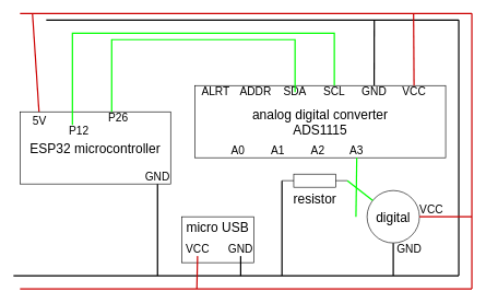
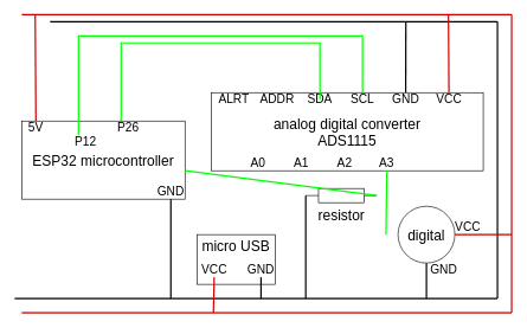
  <mxCell id="0" />
  <mxCell id="1" parent="0" />
  <mxCell id="2" value="" style="endArrow=none;html=1;strokeWidth=2;strokeColor=#CC0000;" parent="1" edge="1"><mxGeometry width="50" height="50" relative="1" as="geometry"><mxPoint x="30" y="20" as="sourcePoint" /><mxPoint x="720" y="20" as="targetPoint" /></mxGeometry></mxCell>
  <mxCell id="3" value="" style="endArrow=none;html=1;strokeWidth=2;strokeColor=#CC0000;" parent="1" edge="1"><mxGeometry width="50" height="50" relative="1" as="geometry"><mxPoint x="720" y="440" as="sourcePoint" /><mxPoint x="720" y="20" as="targetPoint" /></mxGeometry></mxCell>
  <mxCell id="4" value="" style="endArrow=none;html=1;strokeWidth=2;strokeColor=#CC0000;" parent="1" edge="1"><mxGeometry width="50" height="50" relative="1" as="geometry"><mxPoint x="30" y="440" as="sourcePoint" /><mxPoint x="720" y="440" as="targetPoint" /></mxGeometry></mxCell>
  <mxCell id="5" value="" style="endArrow=none;html=1;strokeWidth=2;strokeColor=#CC0000;" parent="1" source="11" edge="1"><mxGeometry width="50" height="50" relative="1" as="geometry"><mxPoint x="730" y="450" as="sourcePoint" /><mxPoint x="49" y="20" as="targetPoint" /></mxGeometry></mxCell>
  <mxCell id="6" value="" style="endArrow=none;html=1;strokeWidth=2;" parent="1" edge="1"><mxGeometry width="50" height="50" relative="1" as="geometry"><mxPoint x="70" y="30" as="sourcePoint" /><mxPoint x="700" y="30" as="targetPoint" /></mxGeometry></mxCell>
  <mxCell id="7" value="" style="endArrow=none;html=1;strokeWidth=2;" parent="1" edge="1"><mxGeometry width="50" height="50" relative="1" as="geometry"><mxPoint x="700" y="420" as="sourcePoint" /><mxPoint x="700" y="30" as="targetPoint" /></mxGeometry></mxCell>
  <mxCell id="8" value="" style="endArrow=none;html=1;strokeWidth=2;" parent="1" edge="1"><mxGeometry width="50" height="50" relative="1" as="geometry"><mxPoint x="700" y="420" as="sourcePoint" /><mxPoint x="20" y="420" as="targetPoint" /></mxGeometry></mxCell>
  <mxCell id="9" value="" style="group" parent="1" vertex="1" connectable="0"><mxGeometry x="30" y="170" width="230" height="110" as="geometry" /></mxCell>
  <mxCell id="10" value="&lt;font style=&quot;font-size: 20px&quot;&gt;ESP32 microcontroller&lt;br&gt;&lt;/font&gt;" style="rounded=0;whiteSpace=wrap;html=1;" parent="9" vertex="1"><mxGeometry width="230" height="110" as="geometry" /></mxCell>
- <mxCell id="11" value="5V" style="text;html=1;strokeColor=none;fillColor=none;align=center;verticalAlign=middle;whiteSpace=wrap;rounded=0;fontSize=17;" parent="9" vertex="1"><mxGeometry x="10" y="5" width="40" height="20" as="geometry" /></mxCell>
+ <mxCell id="11" value="5V" style="text;html=1;strokeColor=none;fillColor=none;align=center;verticalAlign=middle;whiteSpace=wrap;rounded=0;fontSize=17;" parent="9" vertex="1"><mxGeometry width="40" height="20" as="geometry" /></mxCell>
  <mxCell id="12" value="GND" style="text;html=1;strokeColor=none;fillColor=none;align=center;verticalAlign=middle;whiteSpace=wrap;rounded=0;fontSize=17;" parent="9" vertex="1"><mxGeometry x="190" y="90" width="40" height="20" as="geometry" /></mxCell>
  <mxCell id="13" value="P12" style="text;html=1;strokeColor=none;fillColor=none;align=center;verticalAlign=middle;whiteSpace=wrap;rounded=0;fontSize=17;" parent="9" vertex="1"><mxGeometry x="70" y="20" width="40" height="20" as="geometry" /></mxCell>
  <mxCell id="14" value="P26" style="text;html=1;strokeColor=none;fillColor=none;align=center;verticalAlign=middle;whiteSpace=wrap;rounded=0;fontSize=17;" parent="9" vertex="1"><mxGeometry x="130" width="40" height="20" as="geometry" /></mxCell>
  <mxCell id="15" value="" style="endArrow=none;html=1;strokeWidth=2;" parent="1" target="12" edge="1"><mxGeometry width="50" height="50" relative="1" as="geometry"><mxPoint x="240" y="420" as="sourcePoint" /><mxPoint x="710" y="40" as="targetPoint" /></mxGeometry></mxCell>
  <mxCell id="16" value="" style="group" parent="1" vertex="1" connectable="0"><mxGeometry x="310" y="130" width="370" height="110" as="geometry" /></mxCell>
  <mxCell id="17" value="&lt;font style=&quot;font-size: 20px&quot;&gt;analog digital converter&lt;br&gt;ADS1115&lt;/font&gt;" style="rounded=0;whiteSpace=wrap;html=1;" parent="16" vertex="1"><mxGeometry x="-13.214" width="383.214" height="110" as="geometry" /></mxCell>
  <mxCell id="18" value="ADDR" style="text;html=1;strokeColor=none;fillColor=none;align=center;verticalAlign=middle;whiteSpace=wrap;rounded=0;fontSize=17;" parent="16" vertex="1"><mxGeometry x="47.571" width="64.348" height="20" as="geometry" /></mxCell>
  <mxCell id="19" value="GND" style="text;html=1;strokeColor=none;fillColor=none;align=center;verticalAlign=middle;whiteSpace=wrap;rounded=0;fontSize=17;" parent="16" vertex="1"><mxGeometry x="228.607" width="64.348" height="20" as="geometry" /></mxCell>
  <mxCell id="20" value="SCL" style="text;html=1;strokeColor=none;fillColor=none;align=center;verticalAlign=middle;whiteSpace=wrap;rounded=0;fontSize=17;" parent="16" vertex="1"><mxGeometry x="167.821" width="64.348" height="20" as="geometry" /></mxCell>
  <mxCell id="21" value="&lt;div style=&quot;font-size: 17px;&quot;&gt;VCC&lt;/div&gt;" style="text;html=1;strokeColor=none;fillColor=none;align=center;verticalAlign=middle;whiteSpace=wrap;rounded=0;fontSize=17;" parent="16" vertex="1"><mxGeometry x="289.565" width="64.348" height="20" as="geometry" /></mxCell>
  <mxCell id="22" value="SDA" style="text;html=1;strokeColor=none;fillColor=none;align=center;verticalAlign=middle;whiteSpace=wrap;rounded=0;fontSize=17;" parent="16" vertex="1"><mxGeometry x="108.357" width="64.348" height="20" as="geometry" /></mxCell>
  <mxCell id="23" value="ALRT" style="text;html=1;strokeColor=none;fillColor=none;align=center;verticalAlign=middle;whiteSpace=wrap;rounded=0;fontSize=17;" parent="16" vertex="1"><mxGeometry x="-13.214" width="64.354" height="20" as="geometry" /></mxCell>
  <mxCell id="24" value="A1" style="text;html=1;strokeColor=none;fillColor=none;align=center;verticalAlign=middle;whiteSpace=wrap;rounded=0;fontSize=17;" parent="16" vertex="1"><mxGeometry x="81.961" y="90" width="64.348" height="20" as="geometry" /></mxCell>
  <mxCell id="25" value="A3" style="text;html=1;strokeColor=none;fillColor=none;align=center;verticalAlign=middle;whiteSpace=wrap;rounded=0;fontSize=17;" parent="16" vertex="1"><mxGeometry x="202.211" y="90" width="64.348" height="20" as="geometry" /></mxCell>
  <mxCell id="26" value="A2" style="text;html=1;strokeColor=none;fillColor=none;align=center;verticalAlign=middle;whiteSpace=wrap;rounded=0;fontSize=17;" parent="16" vertex="1"><mxGeometry x="142.747" y="90" width="64.348" height="20" as="geometry" /></mxCell>
  <mxCell id="27" value="A0" style="text;html=1;strokeColor=none;fillColor=none;align=center;verticalAlign=middle;whiteSpace=wrap;rounded=0;fontSize=17;" parent="16" vertex="1"><mxGeometry x="21.175" y="90" width="64.354" height="20" as="geometry" /></mxCell>
  <mxCell id="28" value="" style="endArrow=none;html=1;strokeWidth=2;strokeColor=#CC0000;" parent="1" source="21" edge="1"><mxGeometry width="50" height="50" relative="1" as="geometry"><mxPoint x="730" y="450" as="sourcePoint" /><mxPoint x="631" y="21" as="targetPoint" /></mxGeometry></mxCell>
  <mxCell id="29" value="" style="endArrow=none;html=1;strokeWidth=2;" parent="1" source="19" edge="1"><mxGeometry width="50" height="50" relative="1" as="geometry"><mxPoint x="563.188" y="140" as="sourcePoint" /><mxPoint x="571" y="30" as="targetPoint" /></mxGeometry></mxCell>
  <mxCell id="30" value="" style="group" parent="1" vertex="1" connectable="0"><mxGeometry x="157" y="290" width="235" height="110" as="geometry" /></mxCell>
  <mxCell id="31" value="" style="group" parent="30" vertex="1" connectable="0"><mxGeometry x="115" y="40" width="120" height="70" as="geometry" /></mxCell>
  <mxCell id="32" value="" style="rounded=0;whiteSpace=wrap;html=1;" parent="31" vertex="1"><mxGeometry x="5" width="110" height="70" as="geometry" /></mxCell>
  <mxCell id="33" value="GND" style="text;html=1;strokeColor=none;fillColor=none;align=center;verticalAlign=middle;whiteSpace=wrap;rounded=0;fontSize=17;" parent="31" vertex="1"><mxGeometry x="75" y="40" width="40" height="20" as="geometry" /></mxCell>
  <mxCell id="34" value="&lt;div style=&quot;font-size: 17px;&quot;&gt;VCC&lt;/div&gt;" style="text;html=1;strokeColor=none;fillColor=none;align=center;verticalAlign=middle;whiteSpace=wrap;rounded=0;fontSize=17;" parent="31" vertex="1"><mxGeometry x="5.0" y="40" width="48.696" height="20" as="geometry" /></mxCell>
  <mxCell id="35" value="micro USB" style="text;html=1;strokeColor=none;fillColor=none;align=center;verticalAlign=middle;whiteSpace=wrap;rounded=0;fontSize=20;" parent="31" vertex="1"><mxGeometry y="5" width="120" height="20" as="geometry" /></mxCell>
  <mxCell id="36" value="" style="endArrow=none;html=1;strokeWidth=2;" parent="1" target="33" edge="1"><mxGeometry width="50" height="50" relative="1" as="geometry"><mxPoint x="367" y="420" as="sourcePoint" /><mxPoint x="250" y="290" as="targetPoint" /></mxGeometry></mxCell>
  <mxCell id="37" value="" style="endArrow=none;html=1;strokeWidth=2;strokeColor=#CC0000;" parent="1" target="34" edge="1"><mxGeometry width="50" height="50" relative="1" as="geometry"><mxPoint x="300" y="440" as="sourcePoint" /><mxPoint x="59" y="30" as="targetPoint" /></mxGeometry></mxCell>
  <mxCell id="38" style="edgeStyle=orthogonalEdgeStyle;rounded=0;orthogonalLoop=1;jettySize=auto;html=1;strokeColor=#00FF00;strokeWidth=2;fontSize=20;startArrow=none;startFill=0;endArrow=none;endFill=0;" parent="1" source="13" edge="1"><mxGeometry relative="1" as="geometry"><mxPoint x="510" y="130" as="targetPoint" /><mxPoint x="154" y="166" as="sourcePoint" /><Array as="points"><mxPoint x="110" y="50" /><mxPoint x="510" y="50" /></Array></mxGeometry></mxCell>
  <mxCell id="39" style="edgeStyle=orthogonalEdgeStyle;rounded=0;orthogonalLoop=1;jettySize=auto;html=1;strokeColor=#00FF00;strokeWidth=2;fontSize=20;startArrow=none;startFill=0;endArrow=none;endFill=0;" parent="1" source="14" edge="1"><mxGeometry relative="1" as="geometry"><mxPoint x="450" y="140" as="targetPoint" /><mxPoint x="120" y="180" as="sourcePoint" /><Array as="points"><mxPoint x="170" y="60" /><mxPoint x="450" y="60" /><mxPoint x="450" y="140" /></Array></mxGeometry></mxCell>
  <mxCell id="40" value="digital" style="ellipse;whiteSpace=wrap;html=1;aspect=fixed;fontSize=20;" parent="1" vertex="1"><mxGeometry x="560" y="290" width="80" height="80" as="geometry" /></mxCell>
  <mxCell id="41" value="resistor" style="pointerEvents=1;verticalLabelPosition=bottom;shadow=0;dashed=0;align=center;html=1;verticalAlign=top;shape=mxgraph.electrical.resistors.resistor_1;fontSize=20;" parent="1" vertex="1"><mxGeometry x="430" y="265" width="100" height="20" as="geometry" /></mxCell>
- <mxCell id="42" value="" style="endArrow=none;html=1;strokeWidth=2;exitX=1;exitY=0.5;exitDx=0;exitDy=0;exitPerimeter=0;strokeColor=#00FF00;" parent="1" source="41" target="40" edge="1"><mxGeometry width="50" height="50" relative="1" as="geometry"><mxPoint x="517.771" y="140" as="sourcePoint" /><mxPoint x="522" y="40" as="targetPoint" /></mxGeometry></mxCell>
+ <mxCell id="42" value="" style="endArrow=none;html=1;strokeWidth=2;exitX=1;exitY=0.5;exitDx=0;exitDy=0;exitPerimeter=0;strokeColor=#00FF00;" parent="1" source="41" target="10" edge="1"><mxGeometry width="50" height="50" relative="1" as="geometry"><mxPoint x="517.771" y="140" as="sourcePoint" /><mxPoint x="522" y="40" as="targetPoint" /></mxGeometry></mxCell>
  <mxCell id="43" value="" style="endArrow=none;html=1;strokeWidth=2;strokeColor=#00FF00;" parent="1" source="25" edge="1"><mxGeometry width="50" height="50" relative="1" as="geometry"><mxPoint x="540" y="340" as="sourcePoint" /><mxPoint x="543" y="330" as="targetPoint" /></mxGeometry></mxCell>
  <mxCell id="44" value="" style="endArrow=none;html=1;strokeWidth=2;entryX=0;entryY=0.5;entryDx=0;entryDy=0;entryPerimeter=0;" parent="1" target="41" edge="1"><mxGeometry width="50" height="50" relative="1" as="geometry"><mxPoint x="430" y="420" as="sourcePoint" /><mxPoint x="377" y="400" as="targetPoint" /></mxGeometry></mxCell>
  <mxCell id="45" value="" style="endArrow=none;html=1;strokeWidth=2;" parent="1" target="40" edge="1"><mxGeometry width="50" height="50" relative="1" as="geometry"><mxPoint x="600" y="420" as="sourcePoint" /><mxPoint x="440" y="340" as="targetPoint" /></mxGeometry></mxCell>
  <mxCell id="46" value="" style="endArrow=none;html=1;strokeWidth=2;entryX=1;entryY=0.5;entryDx=0;entryDy=0;strokeColor=#CC0000;" parent="1" target="40" edge="1"><mxGeometry width="50" height="50" relative="1" as="geometry"><mxPoint x="720" y="330" as="sourcePoint" /><mxPoint x="610" y="380" as="targetPoint" /></mxGeometry></mxCell>
  <mxCell id="47" value="&lt;div style=&quot;font-size: 17px;&quot;&gt;VCC&lt;/div&gt;" style="text;html=1;strokeColor=none;fillColor=none;align=center;verticalAlign=middle;whiteSpace=wrap;rounded=0;fontSize=17;" vertex="1" parent="1"><mxGeometry x="634" y="310" width="48.696" height="20" as="geometry" /></mxCell>
  <mxCell id="48" value="GND" style="text;html=1;strokeColor=none;fillColor=none;align=center;verticalAlign=middle;whiteSpace=wrap;rounded=0;fontSize=17;" vertex="1" parent="1"><mxGeometry x="600" y="370" width="48.696" height="20" as="geometry" /></mxCell>
